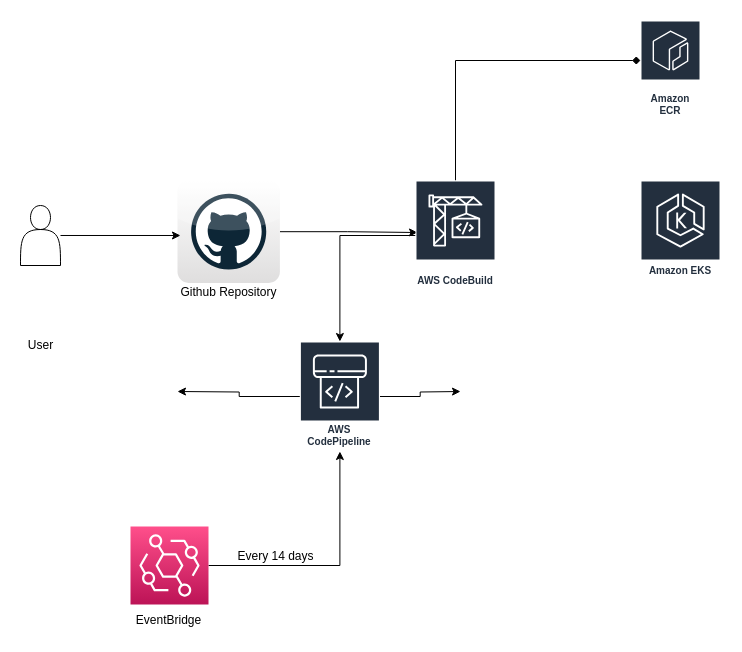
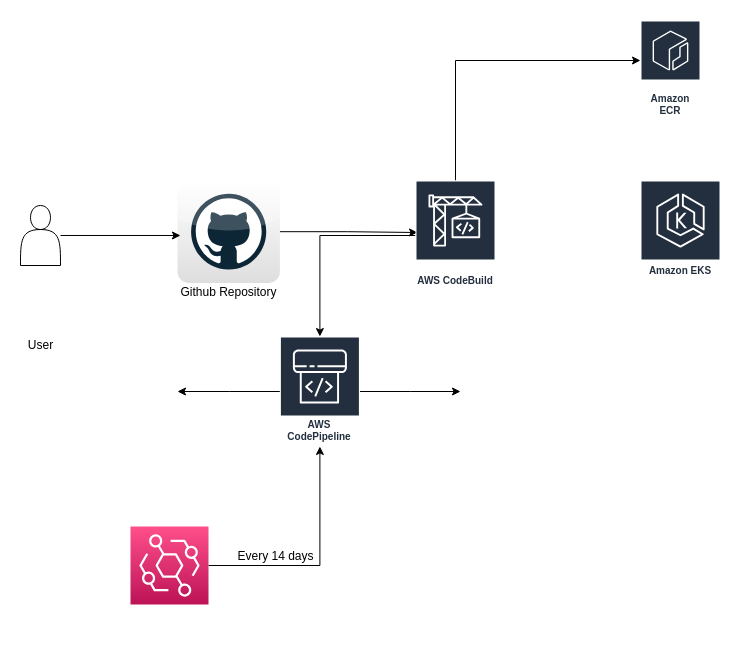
  <mxCell id="0" />
  <mxCell id="1" parent="0" />
  <mxCell id="2" style="edgeStyle=orthogonalEdgeStyle;rounded=0;orthogonalLoop=1;jettySize=auto;html=1;entryX=0.025;entryY=0.473;entryDx=0;entryDy=0;entryPerimeter=0;" edge="1" parent="1" source="3" target="6"><mxGeometry relative="1" as="geometry" /></mxCell>
  <mxCell id="3" value="" style="dashed=0;outlineConnect=0;html=1;align=center;labelPosition=center;verticalLabelPosition=bottom;verticalAlign=top;shape=mxgraph.webicons.github;gradientColor=#DFDEDE" vertex="1" parent="1"><mxGeometry x="177" y="180" width="102.4" height="102.4" as="geometry" /></mxCell>
  <mxCell id="4" style="edgeStyle=orthogonalEdgeStyle;rounded=0;orthogonalLoop=1;jettySize=auto;html=1;" edge="1" parent="1" source="6" target="10"><mxGeometry relative="1" as="geometry" /></mxCell>
- <mxCell id="5" style="edgeStyle=orthogonalEdgeStyle;rounded=0;orthogonalLoop=1;jettySize=auto;html=1;endArrow=diamond;" edge="1" parent="1" source="6" target="11"><mxGeometry relative="1" as="geometry"><Array as="points"><mxPoint x="455" y="60" /></Array></mxGeometry></mxCell>
+ <mxCell id="5" style="edgeStyle=orthogonalEdgeStyle;rounded=0;orthogonalLoop=1;jettySize=auto;html=1;" edge="1" parent="1" source="6" target="11"><mxGeometry relative="1" as="geometry"><Array as="points"><mxPoint x="455" y="60" /></Array></mxGeometry></mxCell>
  <mxCell id="6" value="AWS CodeBuild" style="sketch=0;outlineConnect=0;fontColor=#232F3E;gradientColor=none;strokeColor=#ffffff;fillColor=#232F3E;dashed=0;verticalLabelPosition=middle;verticalAlign=bottom;align=center;html=1;whiteSpace=wrap;fontSize=10;fontStyle=1;spacing=3;shape=mxgraph.aws4.productIcon;prIcon=mxgraph.aws4.codebuild;" vertex="1" parent="1"><mxGeometry x="415" y="180" width="80" height="110" as="geometry" /></mxCell>
  <mxCell id="7" value="Amazon EKS" style="sketch=0;outlineConnect=0;fontColor=#232F3E;gradientColor=none;strokeColor=#ffffff;fillColor=#232F3E;dashed=0;verticalLabelPosition=middle;verticalAlign=bottom;align=center;html=1;whiteSpace=wrap;fontSize=10;fontStyle=1;spacing=3;shape=mxgraph.aws4.productIcon;prIcon=mxgraph.aws4.eks;" vertex="1" parent="1"><mxGeometry x="640" y="180" width="80" height="100" as="geometry" /></mxCell>
  <mxCell id="8" style="edgeStyle=orthogonalEdgeStyle;rounded=0;orthogonalLoop=1;jettySize=auto;html=1;" edge="1" parent="1" source="10"><mxGeometry relative="1" as="geometry"><mxPoint x="460" y="391" as="targetPoint" /></mxGeometry></mxCell>
  <mxCell id="9" style="edgeStyle=orthogonalEdgeStyle;rounded=0;orthogonalLoop=1;jettySize=auto;html=1;" edge="1" parent="1" source="10"><mxGeometry relative="1" as="geometry"><mxPoint x="177" y="391" as="targetPoint" /></mxGeometry></mxCell>
- <mxCell id="10" value="AWS CodePipeline" style="sketch=0;outlineConnect=0;fontColor=#232F3E;gradientColor=none;strokeColor=#ffffff;fillColor=#232F3E;dashed=0;verticalLabelPosition=middle;verticalAlign=bottom;align=center;html=1;whiteSpace=wrap;fontSize=10;fontStyle=1;spacing=3;shape=mxgraph.aws4.productIcon;prIcon=mxgraph.aws4.codepipeline;" vertex="1" parent="1"><mxGeometry x="299.4" y="341" width="80" height="110" as="geometry" /></mxCell>
+ <mxCell id="10" value="AWS CodePipeline" style="sketch=0;outlineConnect=0;fontColor=#232F3E;gradientColor=none;strokeColor=#ffffff;fillColor=#232F3E;dashed=0;verticalLabelPosition=middle;verticalAlign=bottom;align=center;html=1;whiteSpace=wrap;fontSize=10;fontStyle=1;spacing=3;shape=mxgraph.aws4.productIcon;prIcon=mxgraph.aws4.codepipeline;" vertex="1" parent="1"><mxGeometry x="279.4" y="336" width="80" height="110" as="geometry" /></mxCell>
  <mxCell id="11" value="Amazon ECR" style="sketch=0;outlineConnect=0;fontColor=#232F3E;gradientColor=none;strokeColor=#ffffff;fillColor=#232F3E;dashed=0;verticalLabelPosition=middle;verticalAlign=bottom;align=center;html=1;whiteSpace=wrap;fontSize=10;fontStyle=1;spacing=3;shape=mxgraph.aws4.productIcon;prIcon=mxgraph.aws4.ecr;" vertex="1" parent="1"><mxGeometry x="640" y="20" width="60" height="100" as="geometry" /></mxCell>
  <mxCell id="12" style="edgeStyle=orthogonalEdgeStyle;rounded=0;orthogonalLoop=1;jettySize=auto;html=1;entryX=0.029;entryY=0.537;entryDx=0;entryDy=0;entryPerimeter=0;" edge="1" parent="1" source="13" target="3"><mxGeometry relative="1" as="geometry" /></mxCell>
  <mxCell id="13" value="" style="shape=actor;whiteSpace=wrap;html=1;" vertex="1" parent="1"><mxGeometry x="20" y="205" width="40" height="60" as="geometry" /></mxCell>
  <mxCell id="14" style="edgeStyle=orthogonalEdgeStyle;rounded=0;orthogonalLoop=1;jettySize=auto;html=1;" edge="1" parent="1" source="15" target="10"><mxGeometry relative="1" as="geometry" /></mxCell>
  <mxCell id="15" value="" style="sketch=0;points=[[0,0,0],[0.25,0,0],[0.5,0,0],[0.75,0,0],[1,0,0],[0,1,0],[0.25,1,0],[0.5,1,0],[0.75,1,0],[1,1,0],[0,0.25,0],[0,0.5,0],[0,0.75,0],[1,0.25,0],[1,0.5,0],[1,0.75,0]];outlineConnect=0;fontColor=#232F3E;gradientColor=#FF4F8B;gradientDirection=north;fillColor=#BC1356;strokeColor=#ffffff;dashed=0;verticalLabelPosition=bottom;verticalAlign=top;align=center;html=1;fontSize=12;fontStyle=0;aspect=fixed;shape=mxgraph.aws4.resourceIcon;resIcon=mxgraph.aws4.eventbridge;" vertex="1" parent="1"><mxGeometry x="130" y="526" width="78" height="78" as="geometry" /></mxCell>
  <mxCell id="16" value="&lt;div&gt;Every 14 days&lt;/div&gt;" style="text;html=1;align=center;verticalAlign=middle;resizable=0;points=[];autosize=1;strokeColor=none;fillColor=none;" vertex="1" parent="1"><mxGeometry x="230" y="546" width="90" height="20" as="geometry" /></mxCell>
- <mxCell id="17" value="&lt;div&gt;EventBridge&lt;/div&gt;" style="text;html=1;align=center;verticalAlign=middle;resizable=0;points=[];autosize=1;strokeColor=none;fillColor=none;" vertex="1" parent="1"><mxGeometry x="128" y="610" width="80" height="20" as="geometry" /></mxCell>
  <mxCell id="18" value="&lt;div&gt;User&lt;/div&gt;" style="text;html=1;align=center;verticalAlign=middle;resizable=0;points=[];autosize=1;strokeColor=none;fillColor=none;" vertex="1" parent="1"><mxGeometry x="20" y="335" width="40" height="20" as="geometry" /></mxCell>
  <mxCell id="19" value="Github Repository" style="text;html=1;align=center;verticalAlign=middle;resizable=0;points=[];autosize=1;strokeColor=none;fillColor=none;" vertex="1" parent="1"><mxGeometry x="173.2" y="282.4" width="110" height="20" as="geometry" /></mxCell>
